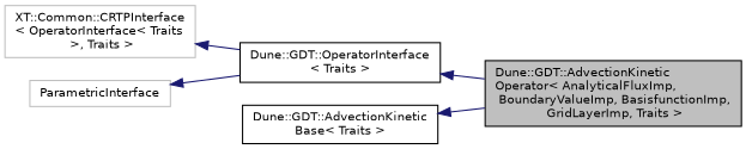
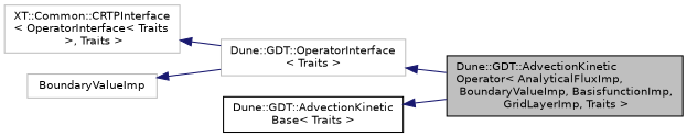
  digraph {
    rankdir=LR
    node [color=black fillcolor=white fontname=Helvetica fontsize=10 shape=record style=filled]
    edge [color=midnightblue dir=back fontname=Helvetica fontsize=10 labelfontname=Helvetica labelfontsize=10 style=solid]
    n1 [fillcolor=grey75 fontcolor=black height=0.2 label="Dune::GDT::AdvectionKinetic\lOperator\< AnalyticalFluxImp,\l BoundaryValueImp, BasisfunctionImp,\l GridLayerImp, Traits \>" width=0.4]
-   n2 [height=0.2 label="Dune::GDT::OperatorInterface\l\< Traits \>" width=0.4]
+   n2 [color=grey75 height=0.2 label="Dune::GDT::OperatorInterface\l\< Traits \>" width=0.4]
    n3 [color=grey75 height=0.2 label="XT::Common::CRTPInterface\l\< OperatorInterface\< Traits\l \>, Traits \>" width=0.4]
-   n4 [color=grey75 height=0.2 label=ParametricInterface width=0.4]
+   n4 [color=grey75 height=0.2 label=BoundaryValueImp width=0.4]
    n5 [height=0.2 label="Dune::GDT::AdvectionKinetic\lBase\< Traits \>" width=0.4]
    n2 -> n1
    n3 -> n2
    n4 -> n2
    n5 -> n1
  }
